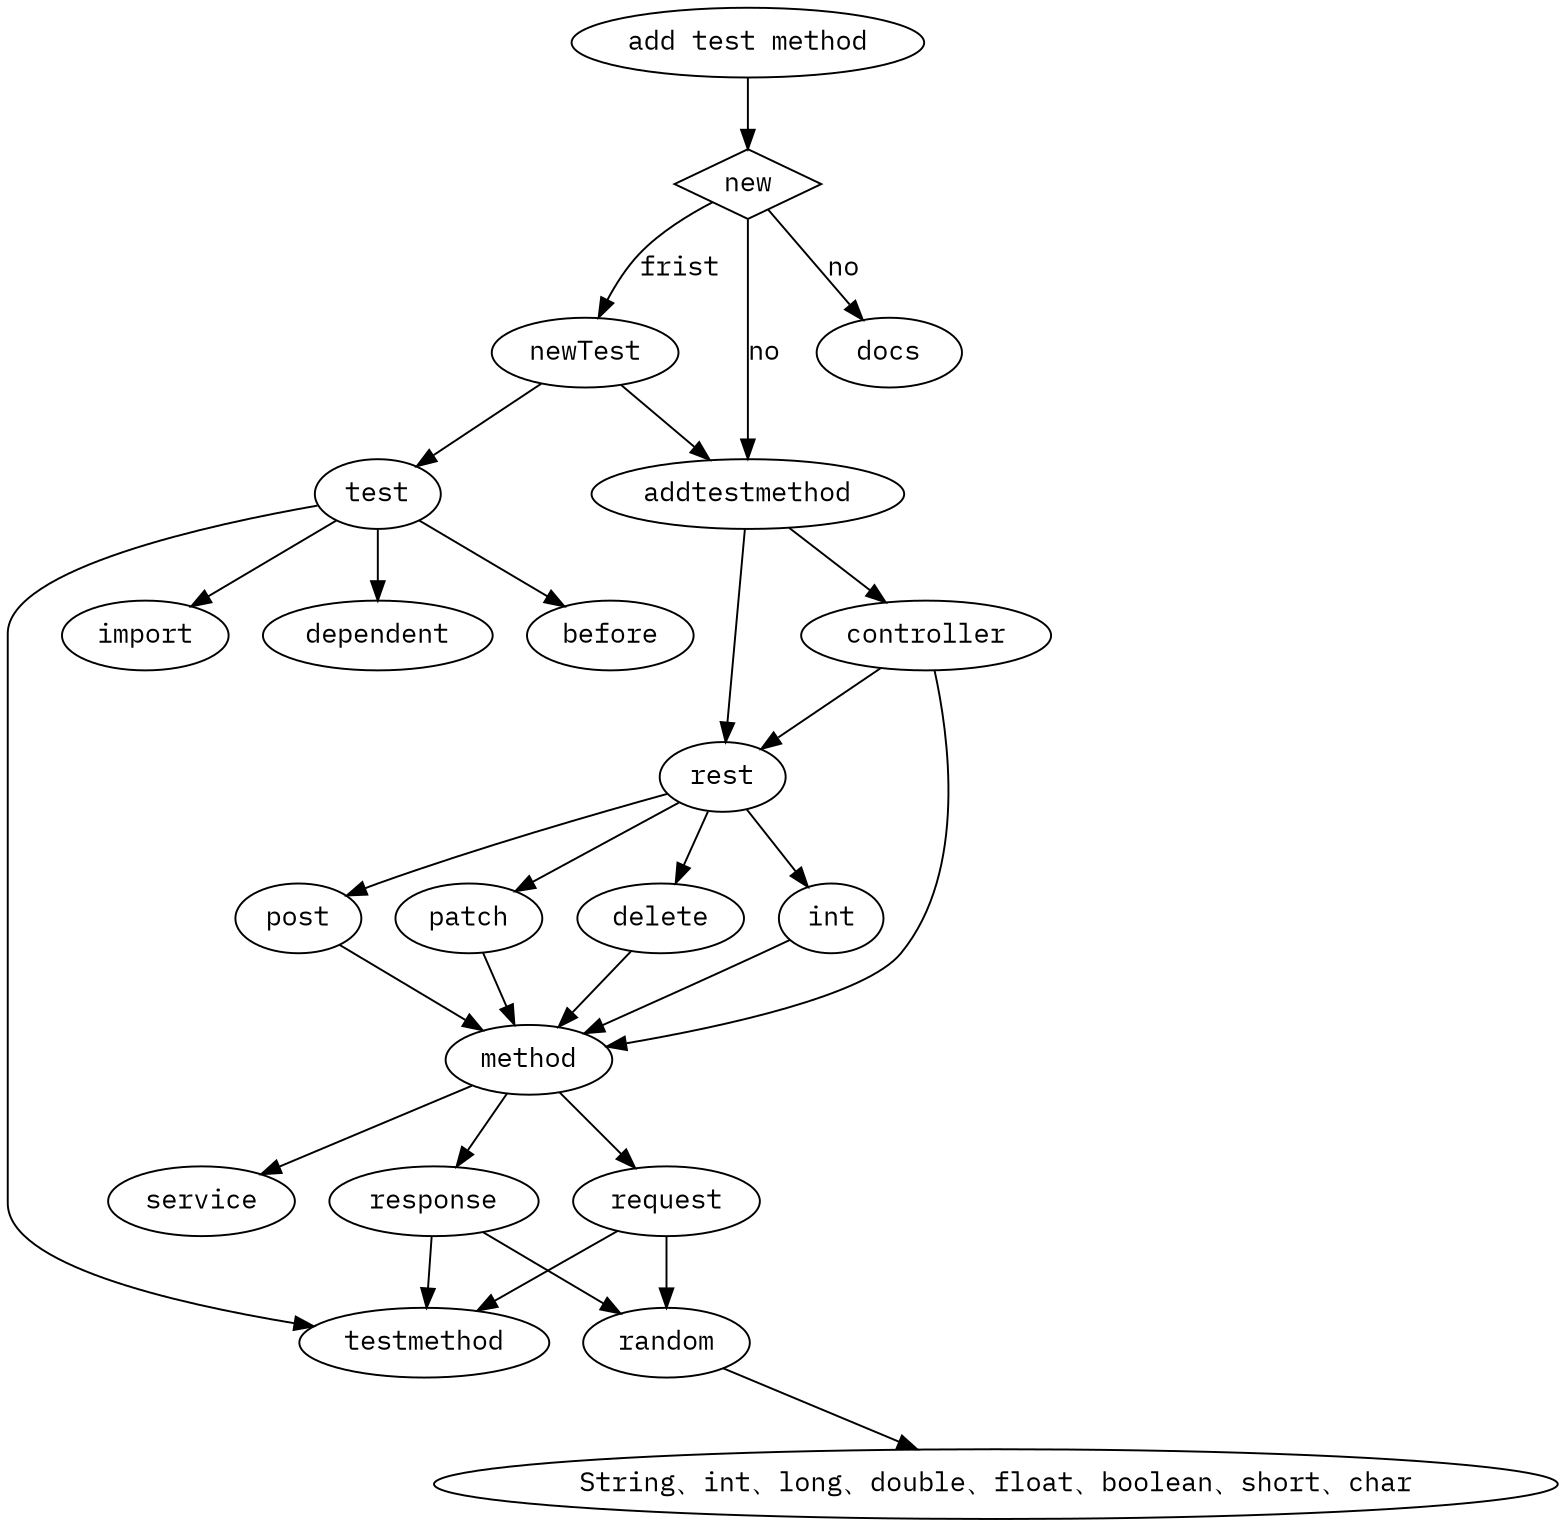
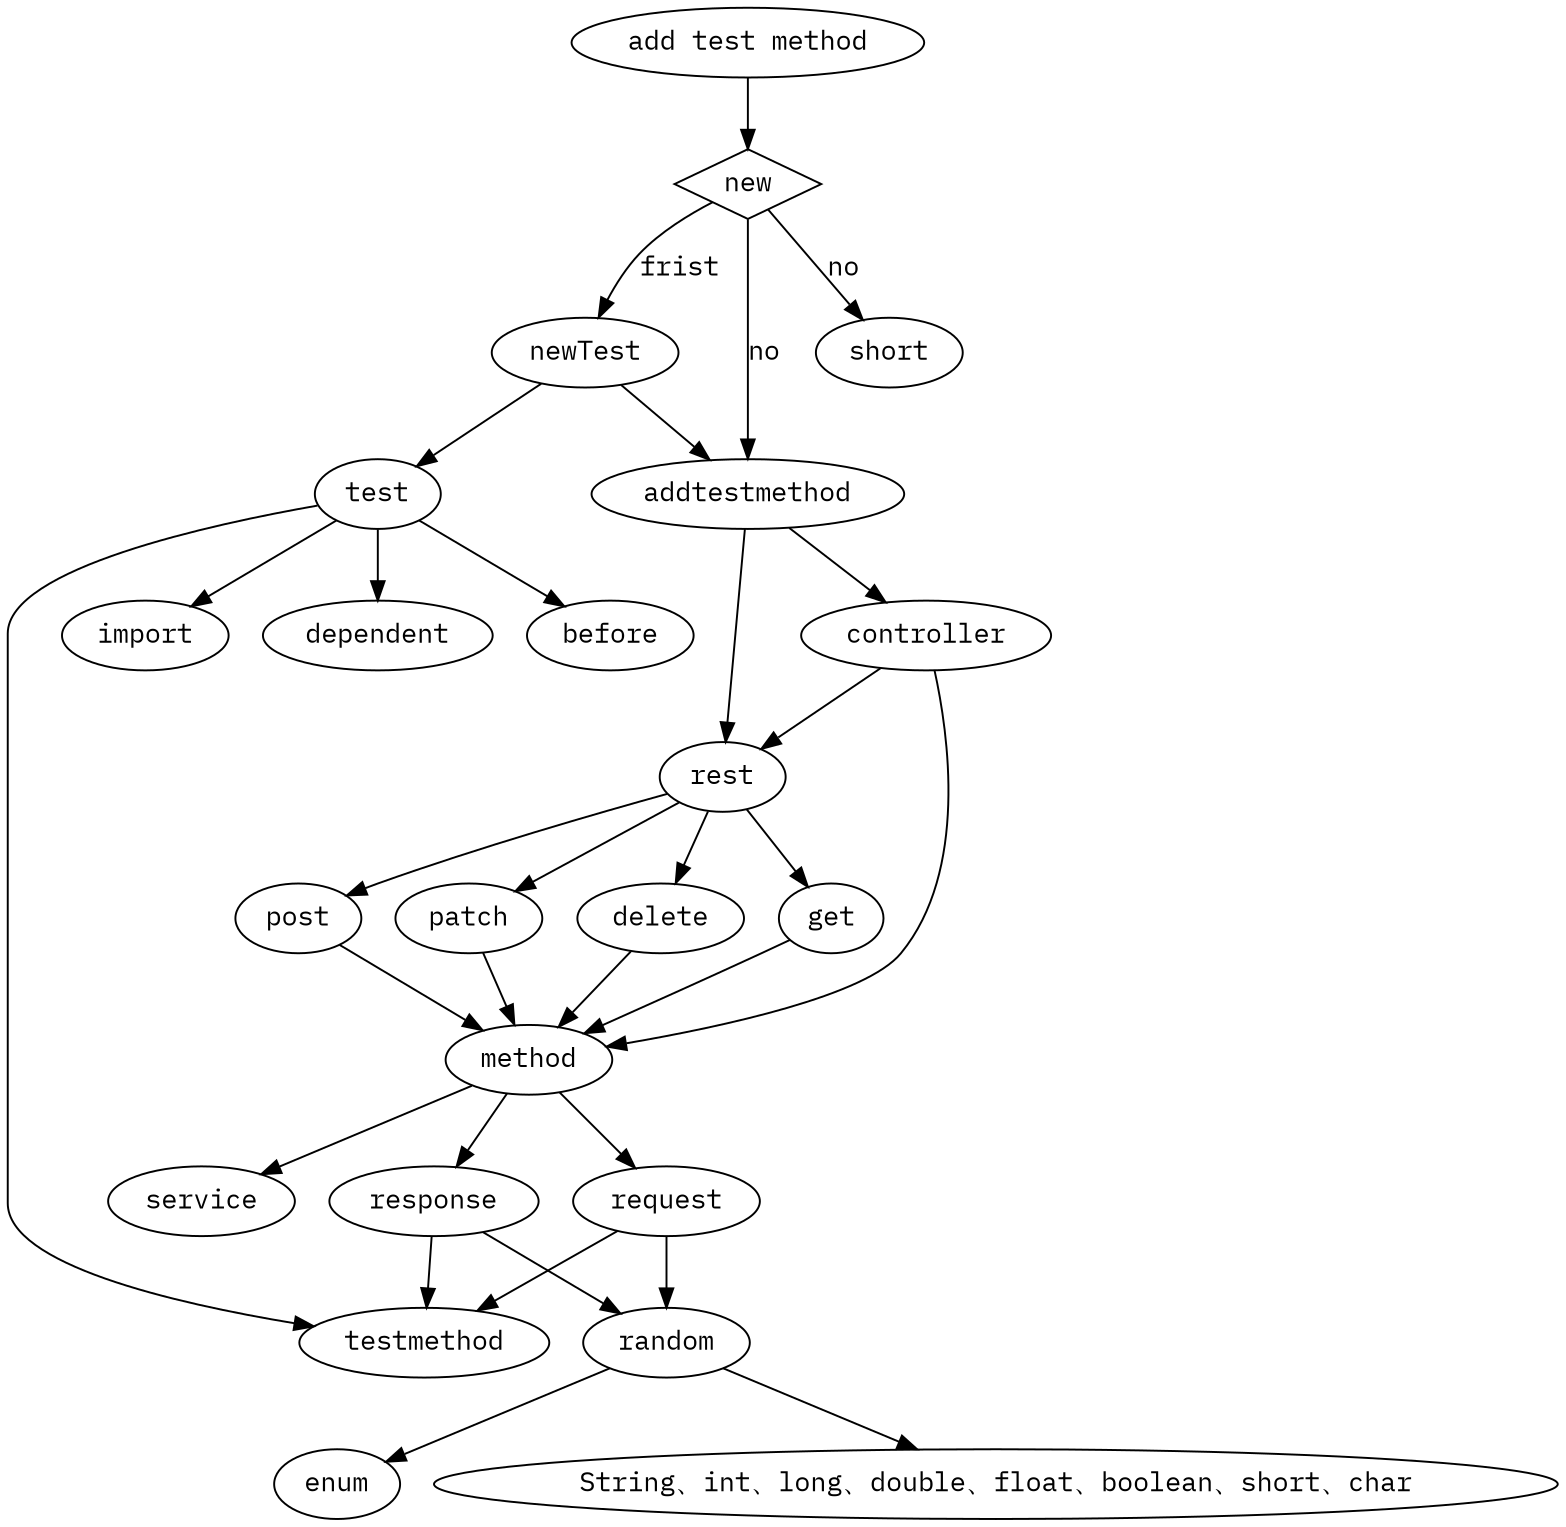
  digraph {
    fontname="IBM Plex Mono"
    node [fontname="IBM Plex Mono"]
    edge [fontname="IBM Plex Mono"]
    n1 [label=new shape=diamond]
    newTest
    addtestmethod
-   docs
+   docs [label=short]
    test
    controller
    rest
    n8 [label=delete]
    method
    service
    request
    response
    n13 [label="add test method"]
    import
    dependent
    before
    testmethod
-   get [label=int]
+   get
    post
    patch
    random
+   n22 [label=enum]
    n23 [label="String、int、long、double、float、boolean、short、char"]
    n1 -> newTest [label=frist]
    n1 -> addtestmethod [label=no]
    n1 -> docs [label=no]
    newTest -> addtestmethod
    newTest -> test
    addtestmethod -> controller
    addtestmethod -> rest
    test -> import
    test -> dependent
    test -> before
    test -> testmethod
    controller -> rest
    controller -> method
    rest -> n8
    rest -> get
    rest -> post
    rest -> patch
    n8 -> method
    method -> service
    method -> request
    method -> response
    request -> testmethod
    request -> random
    response -> testmethod
    response -> random
    n13 -> n1
    get -> method
    post -> method
    patch -> method
+   random -> n22
    random -> n23
  }
